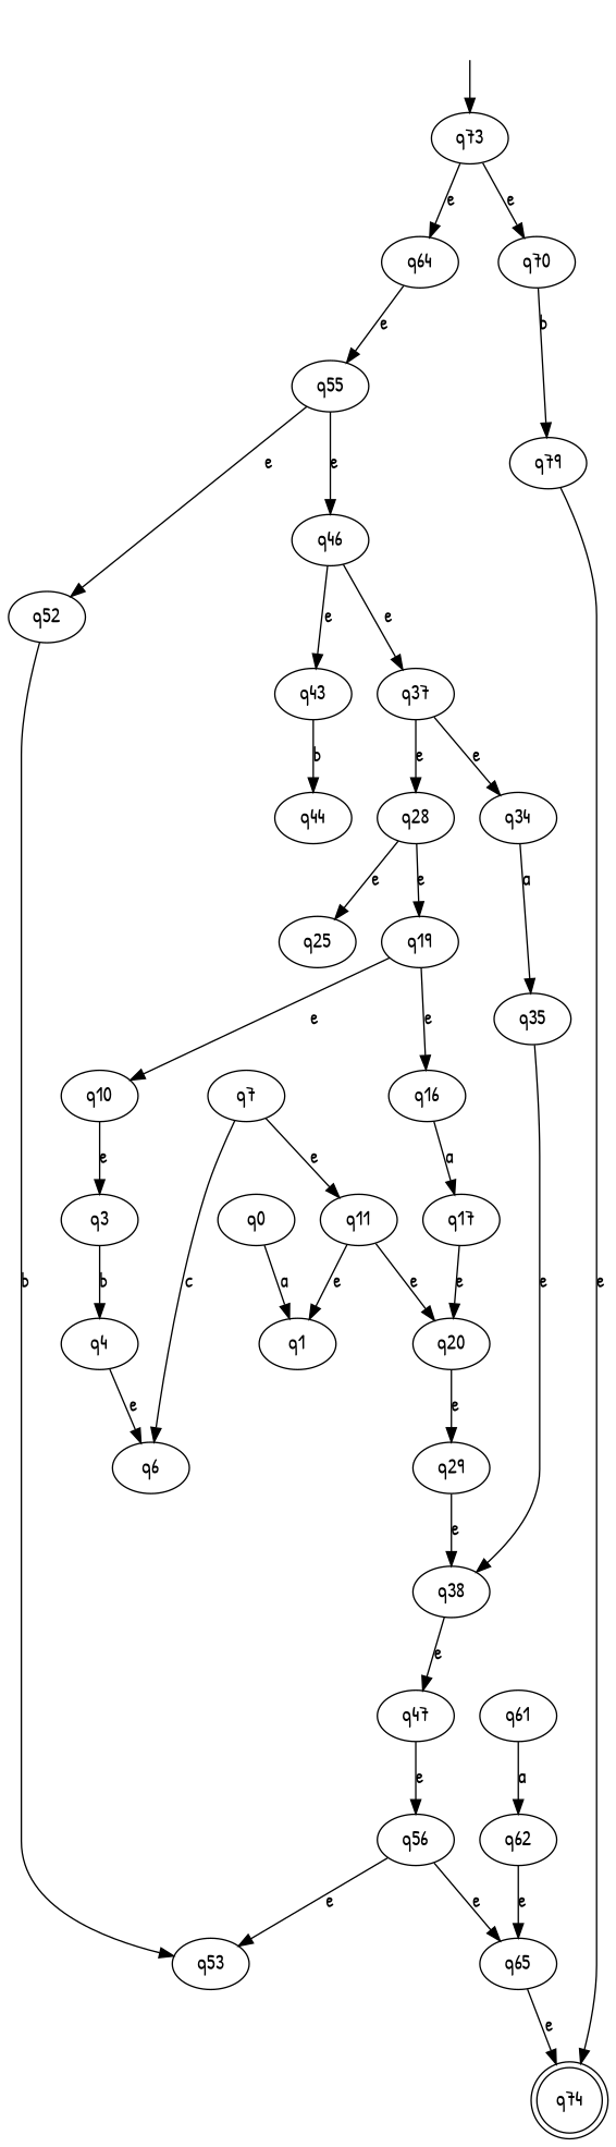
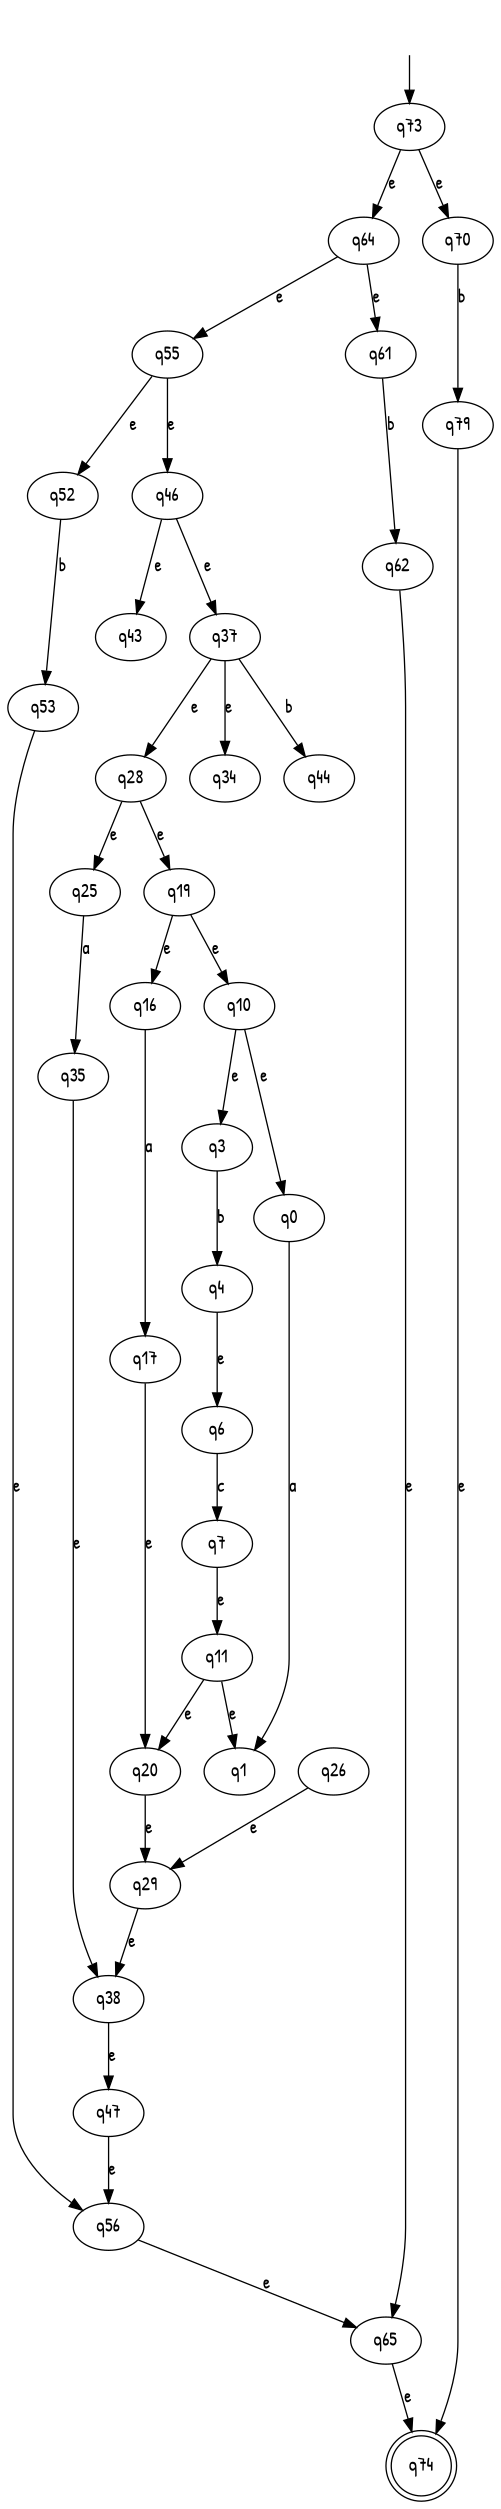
  digraph {
    fontname="Patrick Hand"
    rankdir=TB
    node [fontname="Patrick Hand"]
    edge [fontname="Patrick Hand"]
    -1 [style=invis]
    q73
    q64
    q70
    q55
    q61
    n7 [label=q79]
    q46
    q52
    q62
    q74 [shape=doublecircle]
    q37
    q43
    q53
    q65
    q28
    q34
    q44
    q56
    q19
    q25
    q35
    q10
    q16
    q38
    q0
    q3
    q17
+   q26
    q29
    q1
    q4
    q20
    q6
    q11
    q7
    q47
    -1 -> q73
    q73 -> q64 [label=e]
    q73 -> q70 [label=e]
    q64 -> q55 [label=e]
+   q64 -> q61 [label=e]
    q70 -> n7 [label=b]
    q55 -> q46 [label=e]
    q55 -> q52 [label=e]
-   q61 -> q62 [label=a]
+   q61 -> q62 [label=b]
    n7 -> q74 [label=e]
    q46 -> q37 [label=e]
    q46 -> q43 [label=e]
    q52 -> q53 [label=b]
    q62 -> q65 [label=e]
    q37 -> q28 [label=e]
    q37 -> q34 [label=e]
-   q43 -> q44 [label=b]
-   q56 -> q53 [label=e]
+   q37 -> q44 [label=b]
+   q53 -> q56 [label=e]
    q65 -> q74 [label=e]
    q28 -> q19 [label=e]
    q28 -> q25 [label=e]
-   q34 -> q35 [label=a]
+   q25 -> q35 [label=a]
    q56 -> q65 [label=e]
    q19 -> q10 [label=e]
    q19 -> q16 [label=e]
    q35 -> q38 [label=e]
+   q10 -> q0 [label=e]
    q10 -> q3 [label=e]
    q16 -> q17 [label=a]
    q38 -> q47 [label=e]
    q0 -> q1 [label=a]
    q3 -> q4 [label=b]
    q17 -> q20 [label=e]
+   q26 -> q29 [label=e]
    q29 -> q38 [label=e]
    q4 -> q6 [label=e]
    q20 -> q29 [label=e]
-   q7 -> q6 [label=c]
+   q6 -> q7 [label=c]
    q11 -> q1 [label=e]
    q11 -> q20 [label=e]
    q7 -> q11 [label=e]
    q47 -> q56 [label=e]
  }
